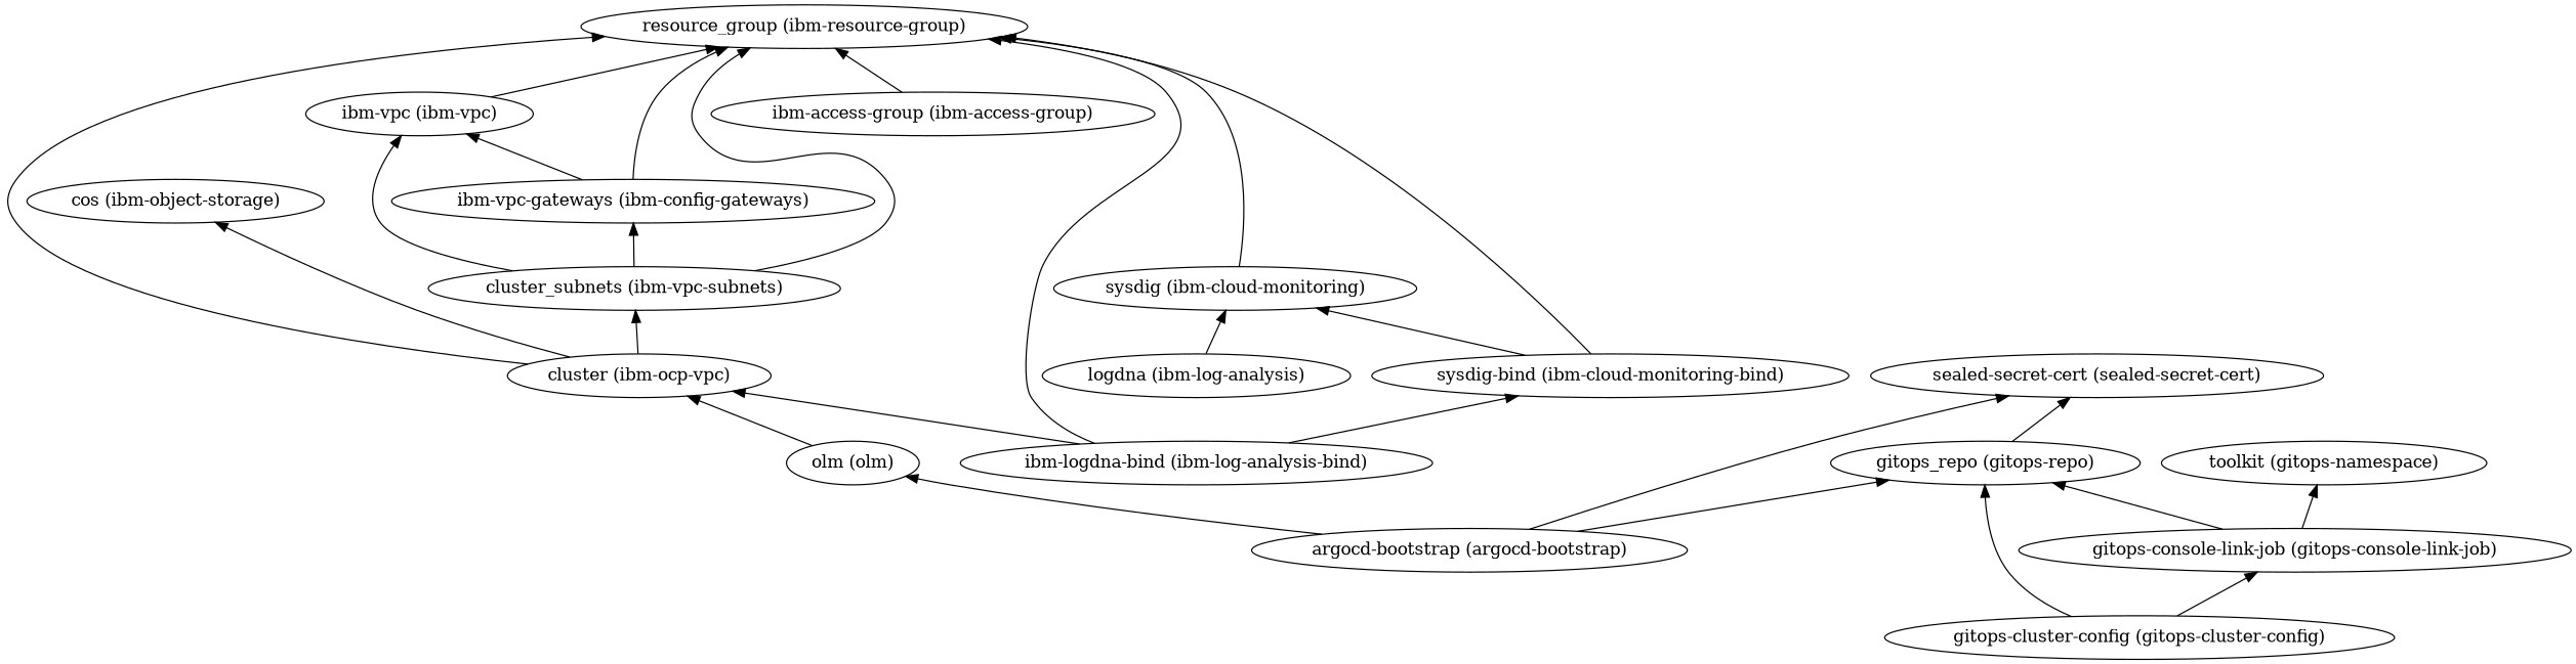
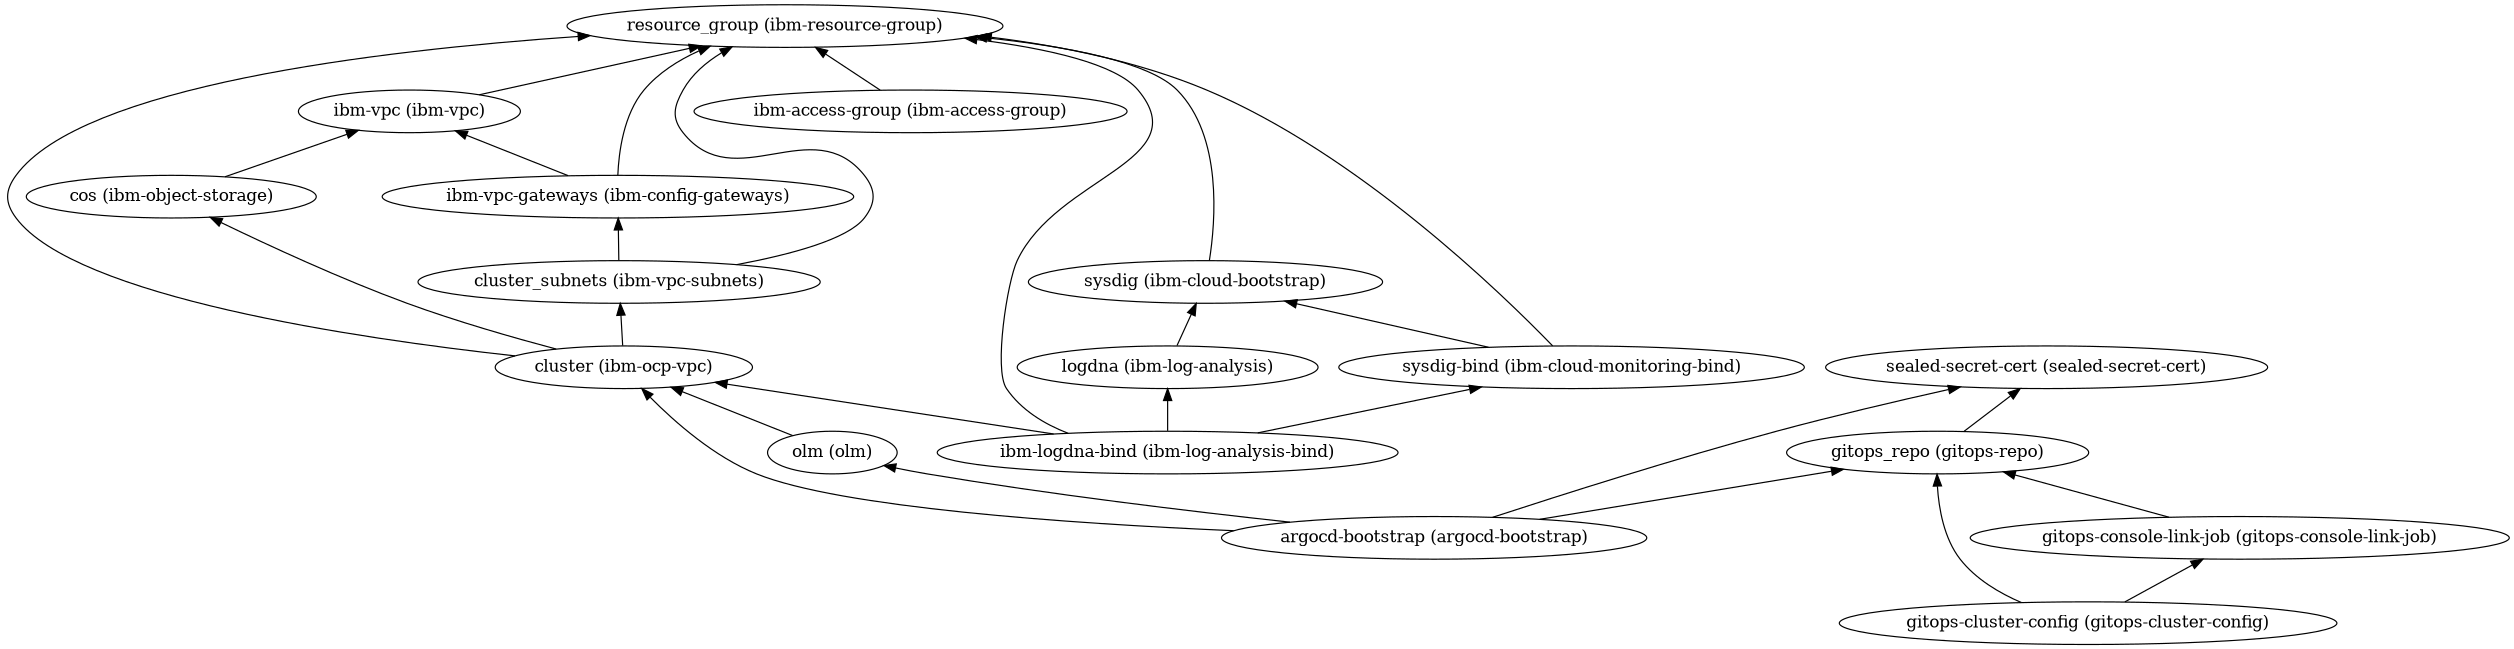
  digraph {
    rankdir=BT
    "argocd-bootstrap (argocd-bootstrap)"
    "cluster (ibm-ocp-vpc)"
    "olm (olm)"
    "gitops_repo (gitops-repo)"
    "sealed-secret-cert (sealed-secret-cert)"
    "resource_group (ibm-resource-group)"
    "cos (ibm-object-storage)"
    "cluster_subnets (ibm-vpc-subnets)"
    "ibm-vpc (ibm-vpc)"
    n10 [label="ibm-vpc-gateways (ibm-config-gateways)"]
    "gitops-cluster-config (gitops-cluster-config)"
    "gitops-console-link-job (gitops-console-link-job)"
-   "toolkit (gitops-namespace)"
    "ibm-access-group (ibm-access-group)"
    "sysdig-bind (ibm-cloud-monitoring-bind)"
-   "sysdig (ibm-cloud-monitoring)"
+   "sysdig (ibm-cloud-monitoring)" [label="sysdig (ibm-cloud-bootstrap)"]
    "ibm-logdna-bind (ibm-log-analysis-bind)"
    "logdna (ibm-log-analysis)"
+   "argocd-bootstrap (argocd-bootstrap)" -> "cluster (ibm-ocp-vpc)"
    "argocd-bootstrap (argocd-bootstrap)" -> "olm (olm)"
    "argocd-bootstrap (argocd-bootstrap)" -> "gitops_repo (gitops-repo)"
    "argocd-bootstrap (argocd-bootstrap)" -> "sealed-secret-cert (sealed-secret-cert)"
    "cluster (ibm-ocp-vpc)" -> "resource_group (ibm-resource-group)"
    "cluster (ibm-ocp-vpc)" -> "cos (ibm-object-storage)"
    "cluster (ibm-ocp-vpc)" -> "cluster_subnets (ibm-vpc-subnets)"
    "olm (olm)" -> "cluster (ibm-ocp-vpc)"
    "gitops_repo (gitops-repo)" -> "sealed-secret-cert (sealed-secret-cert)"
    "cluster_subnets (ibm-vpc-subnets)" -> "resource_group (ibm-resource-group)"
-   "cluster_subnets (ibm-vpc-subnets)" -> "ibm-vpc (ibm-vpc)"
+   "cos (ibm-object-storage)" -> "ibm-vpc (ibm-vpc)"
    "cluster_subnets (ibm-vpc-subnets)" -> n10
    "ibm-vpc (ibm-vpc)" -> "resource_group (ibm-resource-group)"
    n10 -> "resource_group (ibm-resource-group)"
    n10 -> "ibm-vpc (ibm-vpc)"
    "gitops-cluster-config (gitops-cluster-config)" -> "gitops_repo (gitops-repo)"
    "gitops-cluster-config (gitops-cluster-config)" -> "gitops-console-link-job (gitops-console-link-job)"
    "gitops-console-link-job (gitops-console-link-job)" -> "gitops_repo (gitops-repo)"
-   "gitops-console-link-job (gitops-console-link-job)" -> "toolkit (gitops-namespace)"
    "ibm-access-group (ibm-access-group)" -> "resource_group (ibm-resource-group)"
    "sysdig-bind (ibm-cloud-monitoring-bind)" -> "resource_group (ibm-resource-group)"
    "sysdig-bind (ibm-cloud-monitoring-bind)" -> "sysdig (ibm-cloud-monitoring)"
    "sysdig (ibm-cloud-monitoring)" -> "resource_group (ibm-resource-group)"
    "ibm-logdna-bind (ibm-log-analysis-bind)" -> "cluster (ibm-ocp-vpc)"
    "ibm-logdna-bind (ibm-log-analysis-bind)" -> "resource_group (ibm-resource-group)"
    "ibm-logdna-bind (ibm-log-analysis-bind)" -> "sysdig-bind (ibm-cloud-monitoring-bind)"
+   "ibm-logdna-bind (ibm-log-analysis-bind)" -> "logdna (ibm-log-analysis)"
    "logdna (ibm-log-analysis)" -> "sysdig (ibm-cloud-monitoring)"
  }
